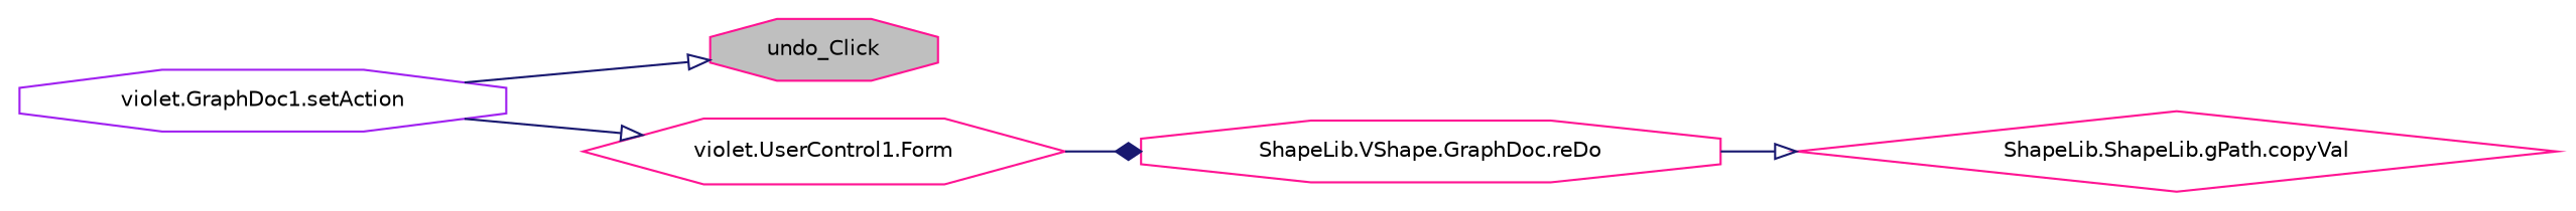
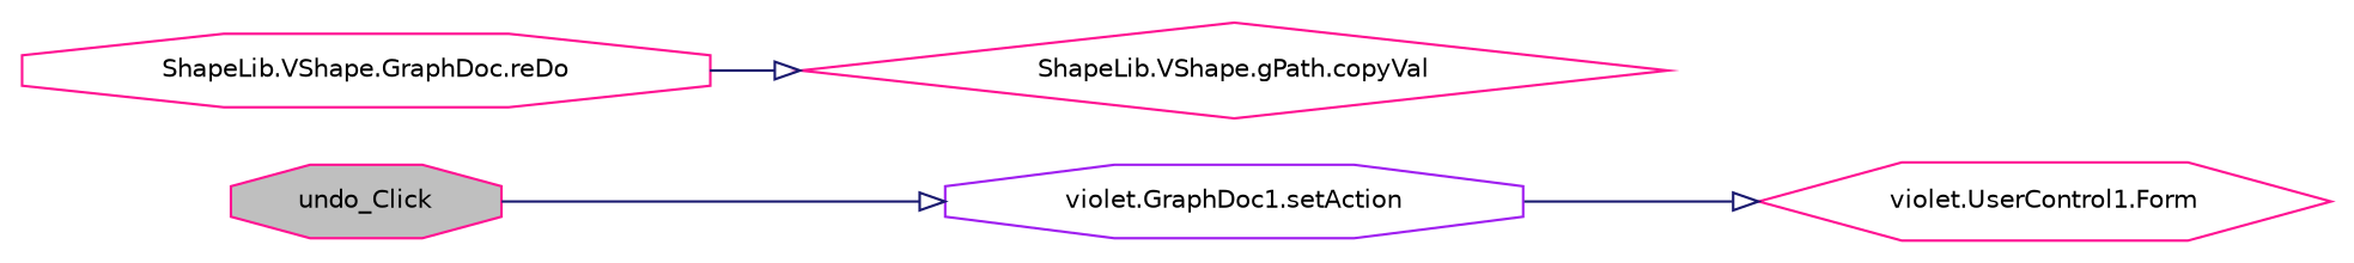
  digraph {
    rankdir=LR
    node [color=deeppink fillcolor=white fontname=Helvetica fontsize=10 shape=octagon style=filled]
    edge [arrowhead=onormal color=midnightblue fontname=Helvetica fontsize=10 labelfontname=Helvetica labelfontsize=10 style=solid]
    n1 [fillcolor=grey75 fontcolor=black height=0.2 label=undo_Click width=0.4]
    n2 [color=purple height=0.2 label="violet.GraphDoc1.setAction" width=0.4]
    n3 [height=0.2 label="violet.UserControl1.Form" shape=hexagon width=0.4]
    n4 [height=0.2 label="ShapeLib.VShape.GraphDoc.reDo" width=0.4]
-   n5 [height=0.2 label="ShapeLib.ShapeLib.gPath.copyVal" shape=diamond width=0.4]
-   n2 -> n1
+   n5 [height=0.2 label="ShapeLib.VShape.gPath.copyVal" shape=diamond width=0.4]
+   n1 -> n2
    n2 -> n3
-   n3 -> n4 [arrowhead=diamond]
    n4 -> n5
  }
